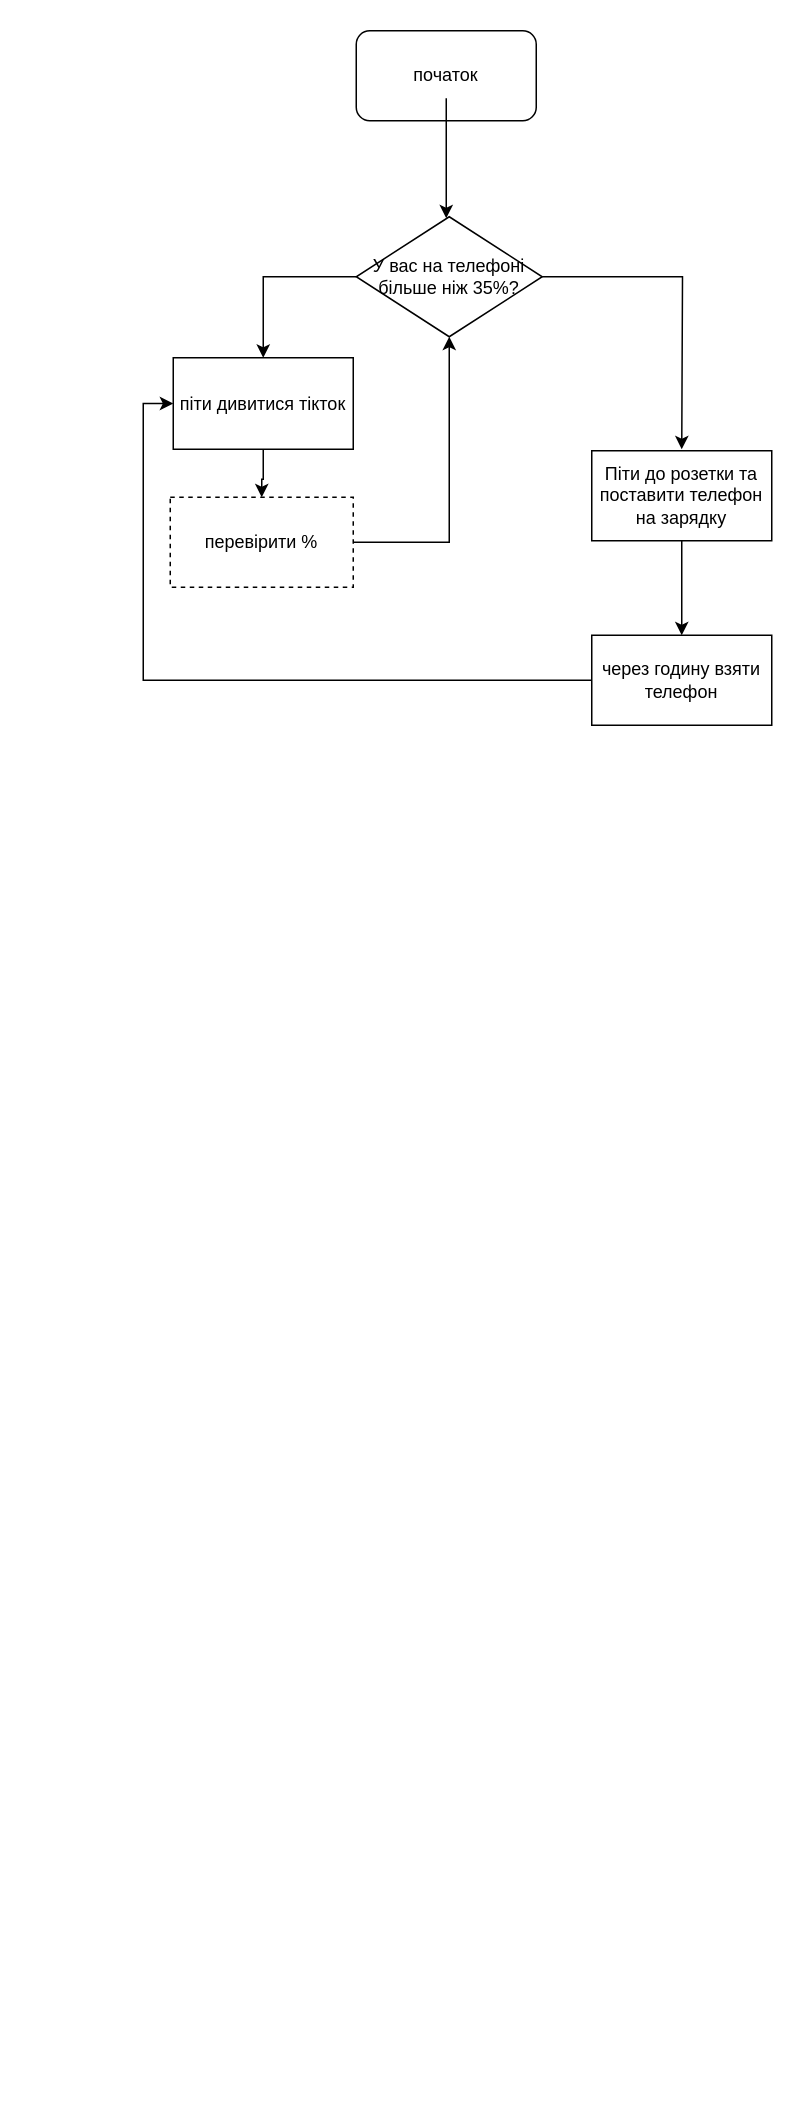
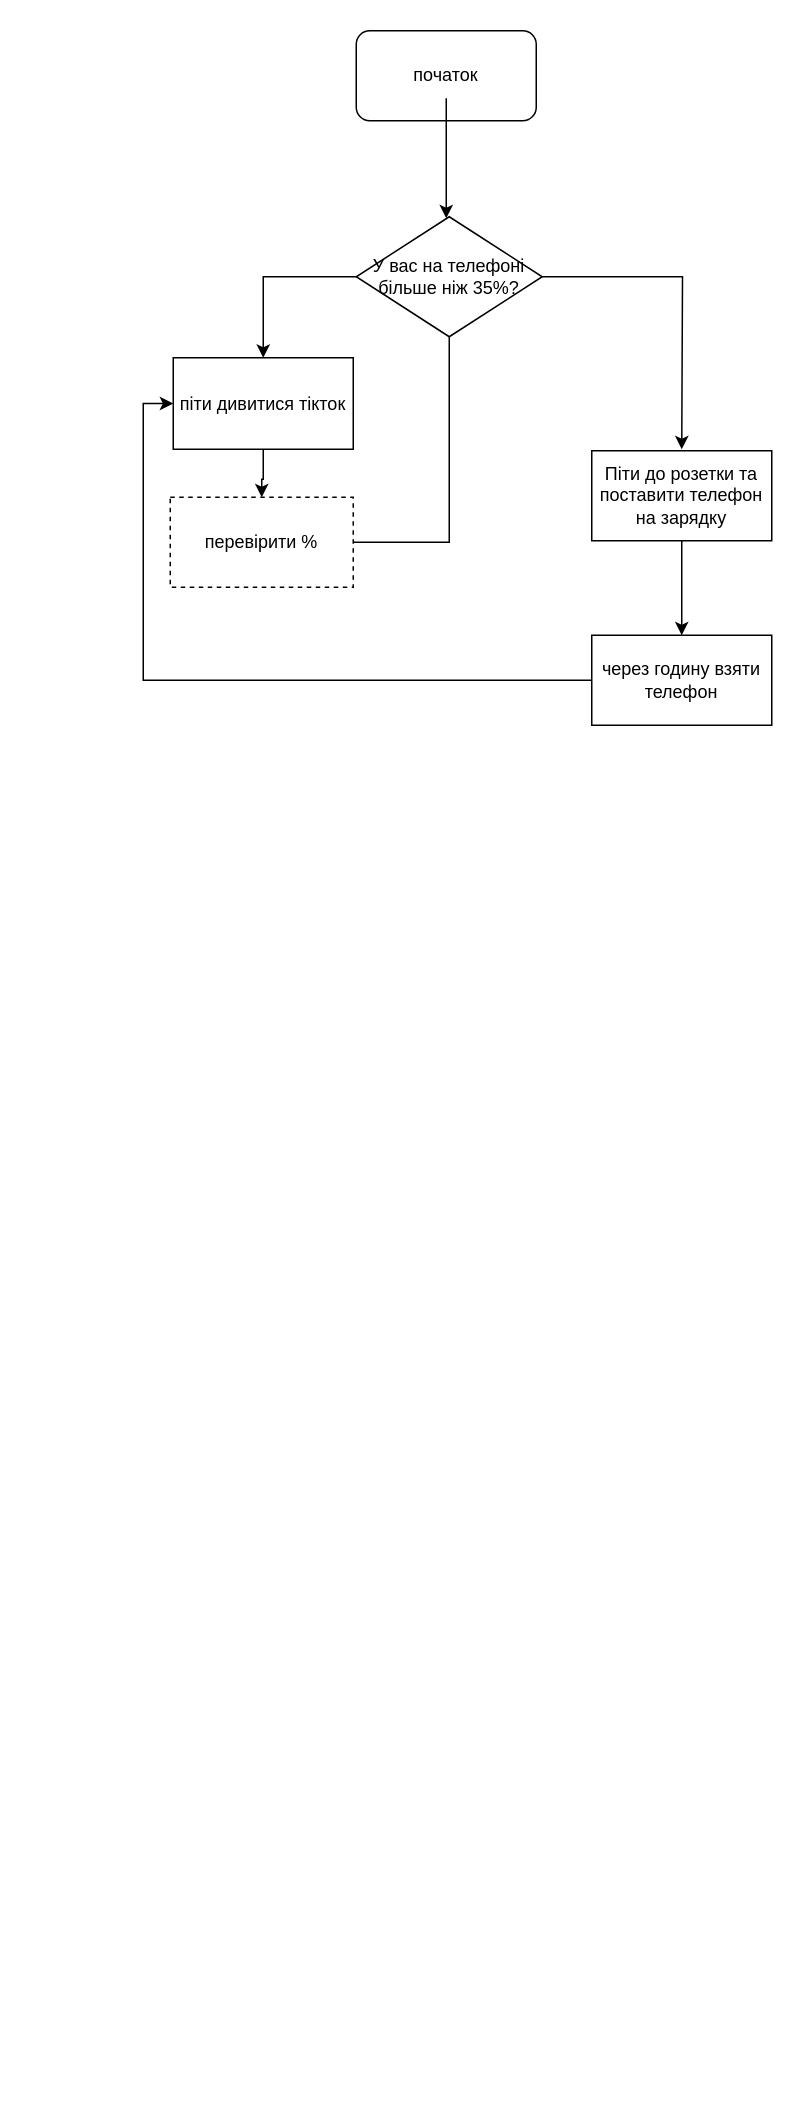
  <mxCell id="0" />
  <mxCell id="1" parent="0" />
  <mxCell id="2" style="edgeStyle=orthogonalEdgeStyle;rounded=0;orthogonalLoop=1;jettySize=auto;html=1;labelBackgroundColor=none;strokeColor=#FFFFFF;fontColor=default;" parent="1" edge="1"><mxGeometry relative="1" as="geometry"><mxPoint x="330" y="423" as="targetPoint" /><Array as="points"><mxPoint x="20" y="1384" /><mxPoint x="20" y="423" /></Array></mxGeometry></mxCell>
  <mxCell id="3" value="" style="rounded=1;whiteSpace=wrap;html=1;" vertex="1" parent="1"><mxGeometry x="237" y="20" width="120" height="60" as="geometry" /></mxCell>
  <mxCell id="4" style="edgeStyle=orthogonalEdgeStyle;rounded=0;orthogonalLoop=1;jettySize=auto;html=1;" edge="1" parent="1" source="5"><mxGeometry relative="1" as="geometry"><mxPoint x="297" y="145" as="targetPoint" /></mxGeometry></mxCell>
  <mxCell id="5" value="початок" style="text;html=1;align=center;verticalAlign=middle;whiteSpace=wrap;rounded=0;" vertex="1" parent="1"><mxGeometry x="267" y="35" width="60" height="30" as="geometry" /></mxCell>
  <mxCell id="6" style="edgeStyle=orthogonalEdgeStyle;rounded=0;orthogonalLoop=1;jettySize=auto;html=1;exitX=0.5;exitY=1;exitDx=0;exitDy=0;entryX=0.5;entryY=0;entryDx=0;entryDy=0;" edge="1" parent="1" source="7" target="16"><mxGeometry relative="1" as="geometry" /></mxCell>
  <mxCell id="7" value="Піти до розетки та поставити телефон на зарядку" style="rounded=0;whiteSpace=wrap;html=1;" vertex="1" parent="1"><mxGeometry x="394" y="300" width="120" height="60" as="geometry" /></mxCell>
  <mxCell id="8" style="edgeStyle=orthogonalEdgeStyle;rounded=0;orthogonalLoop=1;jettySize=auto;html=1;exitX=1;exitY=0.5;exitDx=0;exitDy=0;" edge="1" parent="1" source="10"><mxGeometry relative="1" as="geometry"><mxPoint x="454" y="299" as="targetPoint" /></mxGeometry></mxCell>
  <mxCell id="9" style="edgeStyle=orthogonalEdgeStyle;rounded=0;orthogonalLoop=1;jettySize=auto;html=1;" edge="1" parent="1" source="10" target="12"><mxGeometry relative="1" as="geometry"><mxPoint x="175" as="targetPoint" y="268" /></mxGeometry></mxCell>
  <mxCell id="10" value="У вас на телефоні більше ніж 35%?" style="rhombus;whiteSpace=wrap;html=1;" vertex="1" parent="1"><mxGeometry x="237" y="144" width="124" height="80" as="geometry" /></mxCell>
  <mxCell id="11" style="edgeStyle=orthogonalEdgeStyle;rounded=0;orthogonalLoop=1;jettySize=auto;html=1;" edge="1" parent="1" source="12" target="14"><mxGeometry relative="1" as="geometry"><mxPoint x="175" y="361" as="targetPoint" /></mxGeometry></mxCell>
  <mxCell id="12" value="піти дивитися тікток" style="rounded=0;whiteSpace=wrap;html=1;" vertex="1" parent="1"><mxGeometry x="115" y="238" width="120" height="61" as="geometry" /></mxCell>
- <mxCell id="13" style="edgeStyle=orthogonalEdgeStyle;rounded=0;orthogonalLoop=1;jettySize=auto;html=1;" edge="1" parent="1" source="14" target="10"><mxGeometry relative="1" as="geometry" /></mxCell>
+ <mxCell id="13" style="edgeStyle=orthogonalEdgeStyle;rounded=0;orthogonalLoop=1;jettySize=auto;html=1;endArrow=none;" edge="1" parent="1" source="14" target="10"><mxGeometry relative="1" as="geometry" /></mxCell>
  <mxCell id="14" value="перевірити %" style="rounded=0;whiteSpace=wrap;html=1;dashed=1;" vertex="1" parent="1"><mxGeometry x="113" y="331" width="122" height="60" as="geometry" /></mxCell>
  <mxCell id="15" style="edgeStyle=orthogonalEdgeStyle;rounded=0;orthogonalLoop=1;jettySize=auto;html=1;entryX=0;entryY=0.5;entryDx=0;entryDy=0;" edge="1" parent="1" source="16" target="12"><mxGeometry relative="1" as="geometry"><mxPoint x="51" as="targetPoint" y="268" /></mxGeometry></mxCell>
  <mxCell id="16" value="через годину взяти телефон" style="rounded=0;whiteSpace=wrap;html=1;" vertex="1" parent="1"><mxGeometry x="394" y="423" width="120" height="60" as="geometry" /></mxCell>
